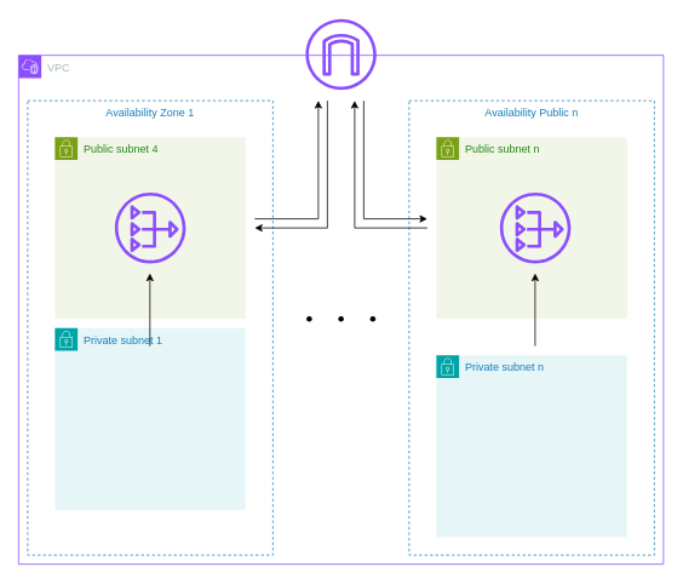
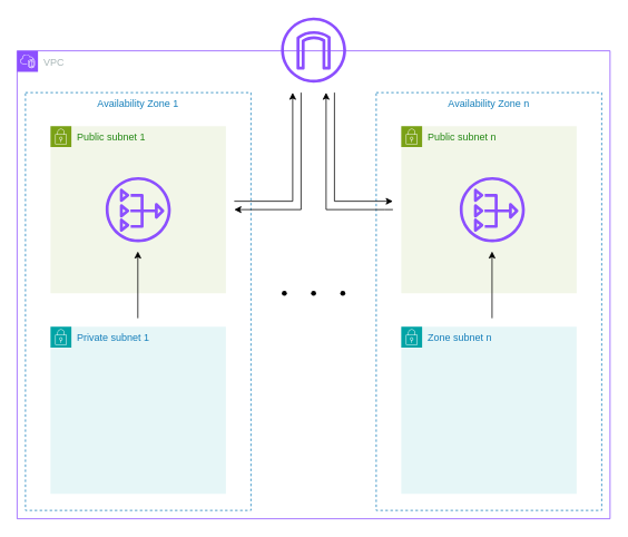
  <mxCell id="0" />
  <mxCell id="1" parent="0" />
  <mxCell id="2" value="" style="group" parent="1" vertex="1" connectable="0"><mxGeometry x="20" y="60" width="710" height="560" as="geometry" /></mxCell>
  <mxCell id="3" value="VPC" style="points=[[0,0],[0.25,0],[0.5,0],[0.75,0],[1,0],[1,0.25],[1,0.5],[1,0.75],[1,1],[0.75,1],[0.5,1],[0.25,1],[0,1],[0,0.75],[0,0.5],[0,0.25]];outlineConnect=0;gradientColor=none;html=1;whiteSpace=wrap;fontSize=12;fontStyle=0;container=1;pointerEvents=0;collapsible=0;recursiveResize=0;shape=mxgraph.aws4.group;grIcon=mxgraph.aws4.group_vpc2;strokeColor=#8C4FFF;fillColor=none;verticalAlign=top;align=left;spacingLeft=30;fontColor=#AAB7B8;dashed=0;" parent="2" vertex="1"><mxGeometry width="710" height="560" as="geometry" /></mxCell>
  <mxCell id="4" value="Availability Zone 1" style="fillColor=none;strokeColor=#147EBA;dashed=1;verticalAlign=top;fontStyle=0;fontColor=#147EBA;whiteSpace=wrap;html=1;" parent="3" vertex="1"><mxGeometry x="10" y="50" width="270" height="500" as="geometry" /></mxCell>
- <mxCell id="5" value="Public subnet 4" style="points=[[0,0],[0.25,0],[0.5,0],[0.75,0],[1,0],[1,0.25],[1,0.5],[1,0.75],[1,1],[0.75,1],[0.5,1],[0.25,1],[0,1],[0,0.75],[0,0.5],[0,0.25]];outlineConnect=0;gradientColor=none;html=1;whiteSpace=wrap;fontSize=12;fontStyle=0;container=1;pointerEvents=0;collapsible=0;recursiveResize=0;shape=mxgraph.aws4.group;grIcon=mxgraph.aws4.group_security_group;grStroke=0;strokeColor=#7AA116;fillColor=#F2F6E8;verticalAlign=top;align=left;spacingLeft=30;fontColor=#248814;dashed=0;" parent="3" vertex="1"><mxGeometry x="40" y="90" width="210" height="200" as="geometry" /></mxCell>
+ <mxCell id="5" value="Public subnet 1" style="points=[[0,0],[0.25,0],[0.5,0],[0.75,0],[1,0],[1,0.25],[1,0.5],[1,0.75],[1,1],[0.75,1],[0.5,1],[0.25,1],[0,1],[0,0.75],[0,0.5],[0,0.25]];outlineConnect=0;gradientColor=none;html=1;whiteSpace=wrap;fontSize=12;fontStyle=0;container=1;pointerEvents=0;collapsible=0;recursiveResize=0;shape=mxgraph.aws4.group;grIcon=mxgraph.aws4.group_security_group;grStroke=0;strokeColor=#7AA116;fillColor=#F2F6E8;verticalAlign=top;align=left;spacingLeft=30;fontColor=#248814;dashed=0;" parent="3" vertex="1"><mxGeometry x="40" y="90" width="210" height="200" as="geometry" /></mxCell>
  <mxCell id="6" value="" style="sketch=0;outlineConnect=0;fontColor=#232F3E;gradientColor=none;fillColor=#8C4FFF;strokeColor=none;dashed=0;verticalLabelPosition=bottom;verticalAlign=top;align=center;html=1;fontSize=12;fontStyle=0;aspect=fixed;pointerEvents=1;shape=mxgraph.aws4.nat_gateway;" parent="5" vertex="1"><mxGeometry x="66" y="61" width="78" height="78" as="geometry" /></mxCell>
- <mxCell id="7" value="Private subnet 1" style="points=[[0,0],[0.25,0],[0.5,0],[0.75,0],[1,0],[1,0.25],[1,0.5],[1,0.75],[1,1],[0.75,1],[0.5,1],[0.25,1],[0,1],[0,0.75],[0,0.5],[0,0.25]];outlineConnect=0;gradientColor=none;html=1;whiteSpace=wrap;fontSize=12;fontStyle=0;container=1;pointerEvents=0;collapsible=0;recursiveResize=0;shape=mxgraph.aws4.group;grIcon=mxgraph.aws4.group_security_group;grStroke=0;strokeColor=#00A4A6;fillColor=#E6F6F7;verticalAlign=top;align=left;spacingLeft=30;fontColor=#147EBA;dashed=0;" parent="3" vertex="1"><mxGeometry x="40" y="300" width="210" height="200" as="geometry" /></mxCell>
- <mxCell id="8" value="Availability Public n" style="fillColor=none;strokeColor=#147EBA;dashed=1;verticalAlign=top;fontStyle=0;fontColor=#147EBA;whiteSpace=wrap;html=1;" parent="3" vertex="1"><mxGeometry x="430" y="50" width="270" height="500" as="geometry" /></mxCell>
+ <mxCell id="7" value="Private subnet 1" style="points=[[0,0],[0.25,0],[0.5,0],[0.75,0],[1,0],[1,0.25],[1,0.5],[1,0.75],[1,1],[0.75,1],[0.5,1],[0.25,1],[0,1],[0,0.75],[0,0.5],[0,0.25]];outlineConnect=0;gradientColor=none;html=1;whiteSpace=wrap;fontSize=12;fontStyle=0;container=1;pointerEvents=0;collapsible=0;recursiveResize=0;shape=mxgraph.aws4.group;grIcon=mxgraph.aws4.group_security_group;grStroke=0;strokeColor=#00A4A6;fillColor=#E6F6F7;verticalAlign=top;align=left;spacingLeft=30;fontColor=#147EBA;dashed=0;" parent="3" vertex="1"><mxGeometry x="40" y="330" width="210" height="200" as="geometry" /></mxCell>
+ <mxCell id="8" value="Availability Zone n" style="fillColor=none;strokeColor=#147EBA;dashed=1;verticalAlign=top;fontStyle=0;fontColor=#147EBA;whiteSpace=wrap;html=1;" parent="3" vertex="1"><mxGeometry x="430" y="50" width="270" height="500" as="geometry" /></mxCell>
  <mxCell id="9" value="Public subnet n" style="points=[[0,0],[0.25,0],[0.5,0],[0.75,0],[1,0],[1,0.25],[1,0.5],[1,0.75],[1,1],[0.75,1],[0.5,1],[0.25,1],[0,1],[0,0.75],[0,0.5],[0,0.25]];outlineConnect=0;gradientColor=none;html=1;whiteSpace=wrap;fontSize=12;fontStyle=0;container=1;pointerEvents=0;collapsible=0;recursiveResize=0;shape=mxgraph.aws4.group;grIcon=mxgraph.aws4.group_security_group;grStroke=0;strokeColor=#7AA116;fillColor=#F2F6E8;verticalAlign=top;align=left;spacingLeft=30;fontColor=#248814;dashed=0;" parent="3" vertex="1"><mxGeometry x="460" y="90" width="210" height="200" as="geometry" /></mxCell>
  <mxCell id="10" style="edgeStyle=orthogonalEdgeStyle;rounded=0;orthogonalLoop=1;jettySize=auto;html=1;" edge="1" parent="9"><mxGeometry relative="1" as="geometry"><mxPoint x="108.71" y="230" as="sourcePoint" /><mxPoint x="108.71" y="150" as="targetPoint" /><Array as="points"><mxPoint x="108.71" y="230" /></Array></mxGeometry></mxCell>
- <mxCell id="11" value="Private subnet n" style="points=[[0,0],[0.25,0],[0.5,0],[0.75,0],[1,0],[1,0.25],[1,0.5],[1,0.75],[1,1],[0.75,1],[0.5,1],[0.25,1],[0,1],[0,0.75],[0,0.5],[0,0.25]];outlineConnect=0;gradientColor=none;html=1;whiteSpace=wrap;fontSize=12;fontStyle=0;container=1;pointerEvents=0;collapsible=0;recursiveResize=0;shape=mxgraph.aws4.group;grIcon=mxgraph.aws4.group_security_group;grStroke=0;strokeColor=#00A4A6;fillColor=#E6F6F7;verticalAlign=top;align=left;spacingLeft=30;fontColor=#147EBA;dashed=0;" parent="3" vertex="1"><mxGeometry x="460" y="330" width="210" height="200" as="geometry" /></mxCell>
+ <mxCell id="11" value="Zone subnet n" style="points=[[0,0],[0.25,0],[0.5,0],[0.75,0],[1,0],[1,0.25],[1,0.5],[1,0.75],[1,1],[0.75,1],[0.5,1],[0.25,1],[0,1],[0,0.75],[0,0.5],[0,0.25]];outlineConnect=0;gradientColor=none;html=1;whiteSpace=wrap;fontSize=12;fontStyle=0;container=1;pointerEvents=0;collapsible=0;recursiveResize=0;shape=mxgraph.aws4.group;grIcon=mxgraph.aws4.group_security_group;grStroke=0;strokeColor=#00A4A6;fillColor=#E6F6F7;verticalAlign=top;align=left;spacingLeft=30;fontColor=#147EBA;dashed=0;" parent="3" vertex="1"><mxGeometry x="460" y="330" width="210" height="200" as="geometry" /></mxCell>
  <mxCell id="12" value="" style="sketch=0;outlineConnect=0;fontColor=#232F3E;gradientColor=none;fillColor=#8C4FFF;strokeColor=none;dashed=0;verticalLabelPosition=bottom;verticalAlign=top;align=center;html=1;fontSize=12;fontStyle=0;aspect=fixed;pointerEvents=1;shape=mxgraph.aws4.internet_gateway;" parent="3" vertex="1"><mxGeometry x="316" y="-40" width="78" height="78" as="geometry" /></mxCell>
  <mxCell id="13" style="edgeStyle=orthogonalEdgeStyle;rounded=0;orthogonalLoop=1;jettySize=auto;html=1;" parent="3" edge="1"><mxGeometry relative="1" as="geometry"><mxPoint x="260" y="180" as="sourcePoint" /><mxPoint x="330" y="50" as="targetPoint" /><Array as="points"><mxPoint x="260" y="180" /><mxPoint x="330" y="180" /></Array></mxGeometry></mxCell>
  <mxCell id="14" style="edgeStyle=orthogonalEdgeStyle;rounded=0;orthogonalLoop=1;jettySize=auto;html=1;endArrow=none;endFill=0;startArrow=classic;startFill=1;" parent="3" edge="1"><mxGeometry relative="1" as="geometry"><mxPoint x="260" y="190" as="sourcePoint" /><mxPoint x="340" y="50" as="targetPoint" /><Array as="points"><mxPoint x="270" y="190" /><mxPoint x="340" y="190" /></Array></mxGeometry></mxCell>
  <mxCell id="15" style="edgeStyle=orthogonalEdgeStyle;rounded=0;orthogonalLoop=1;jettySize=auto;html=1;" parent="3" edge="1"><mxGeometry relative="1" as="geometry"><mxPoint x="144.58" y="320" as="sourcePoint" /><mxPoint x="144.58" y="240" as="targetPoint" /><Array as="points"><mxPoint x="144.58" y="320" /></Array></mxGeometry></mxCell>
  <mxCell id="16" value="" style="sketch=0;outlineConnect=0;fontColor=#232F3E;gradientColor=none;fillColor=#8C4FFF;strokeColor=none;dashed=0;verticalLabelPosition=bottom;verticalAlign=top;align=center;html=1;fontSize=12;fontStyle=0;aspect=fixed;pointerEvents=1;shape=mxgraph.aws4.nat_gateway;" vertex="1" parent="3"><mxGeometry x="530" y="151" width="78" height="78" as="geometry" /></mxCell>
  <mxCell id="17" value="" style="group" parent="2" vertex="1" connectable="0"><mxGeometry x="310" y="280" width="90" height="20" as="geometry" /></mxCell>
  <mxCell id="18" value="" style="shape=waypoint;sketch=0;fillStyle=solid;size=6;pointerEvents=1;points=[];fillColor=none;resizable=0;rotatable=0;perimeter=centerPerimeter;snapToPoint=1;" parent="17" vertex="1"><mxGeometry width="20" height="20" as="geometry" /></mxCell>
  <mxCell id="19" value="" style="shape=waypoint;sketch=0;fillStyle=solid;size=6;pointerEvents=1;points=[];fillColor=none;resizable=0;rotatable=0;perimeter=centerPerimeter;snapToPoint=1;" parent="17" vertex="1"><mxGeometry x="35" width="20" height="20" as="geometry" /></mxCell>
  <mxCell id="20" value="" style="shape=waypoint;sketch=0;fillStyle=solid;size=6;pointerEvents=1;points=[];fillColor=none;resizable=0;rotatable=0;perimeter=centerPerimeter;snapToPoint=1;" parent="17" vertex="1"><mxGeometry x="70" width="20" height="20" as="geometry" /></mxCell>
  <mxCell id="21" value="" style="group;flipH=1;" parent="2" vertex="1" connectable="0"><mxGeometry x="370" y="180" width="80" height="10" as="geometry" /></mxCell>
  <mxCell id="22" style="edgeStyle=orthogonalEdgeStyle;rounded=0;orthogonalLoop=1;jettySize=auto;html=1;" parent="21" edge="1"><mxGeometry relative="1" as="geometry"><mxPoint x="10" y="-130" as="sourcePoint" /><mxPoint x="80" as="targetPoint" /><Array as="points"><mxPoint x="10" /><mxPoint x="80" /></Array></mxGeometry></mxCell>
  <mxCell id="23" style="edgeStyle=orthogonalEdgeStyle;rounded=0;orthogonalLoop=1;jettySize=auto;html=1;endArrow=none;endFill=0;startArrow=classic;startFill=1;" parent="21" edge="1"><mxGeometry relative="1" as="geometry"><mxPoint y="-130" as="sourcePoint" /><mxPoint x="80" y="10" as="targetPoint" /><Array as="points"><mxPoint y="10" /><mxPoint x="70" y="10" /></Array></mxGeometry></mxCell>
